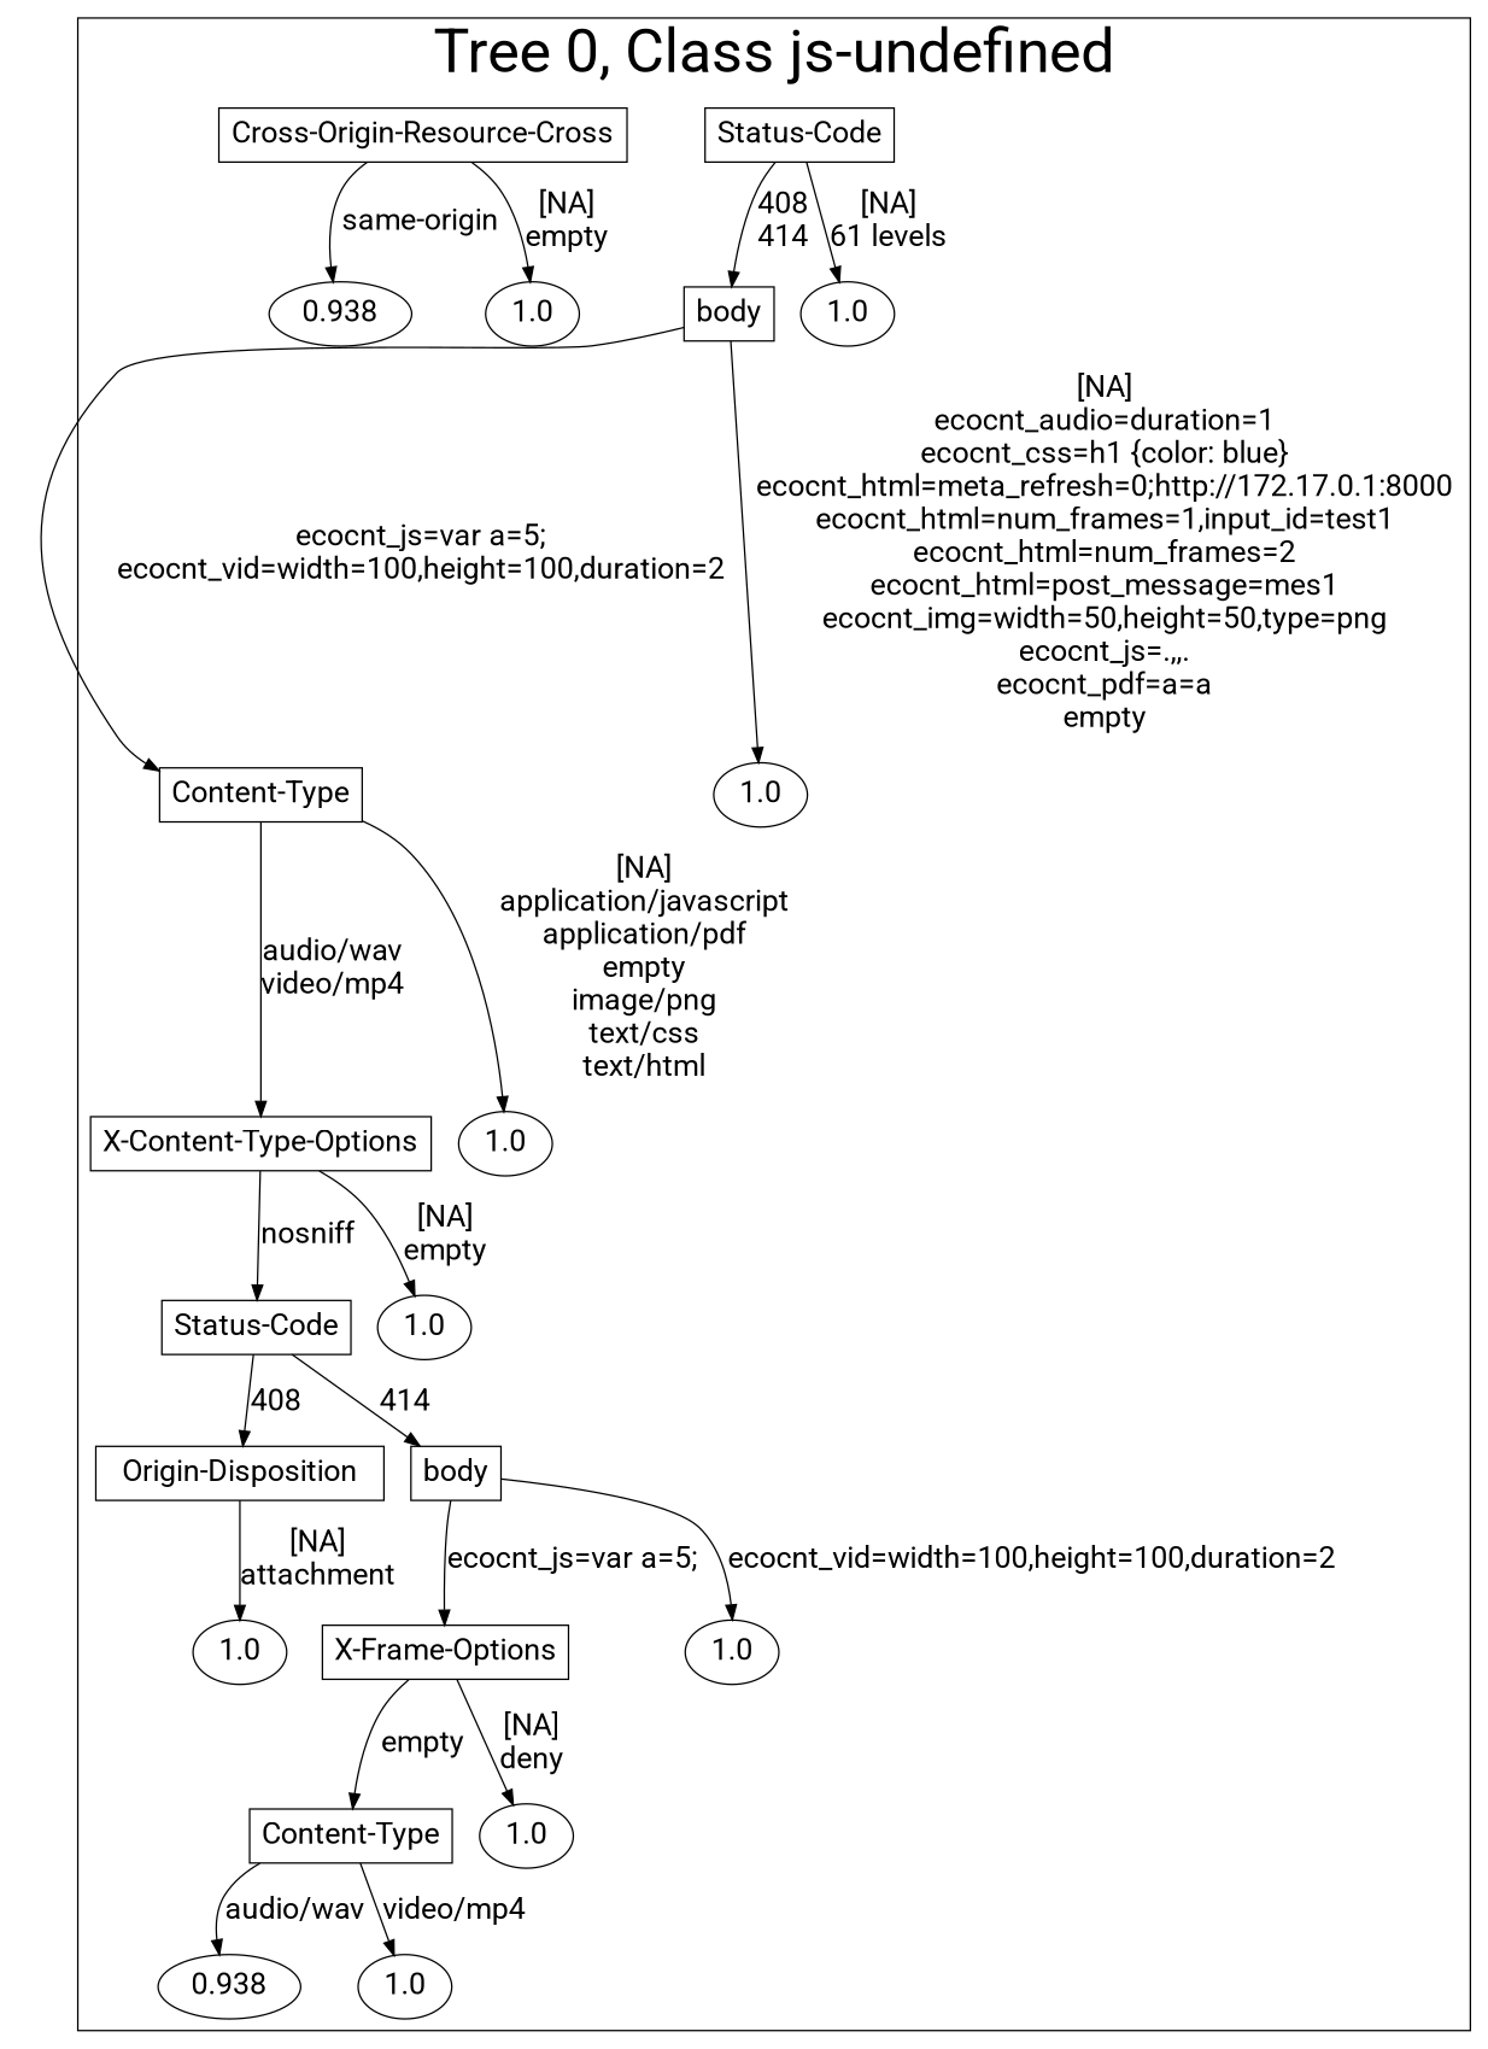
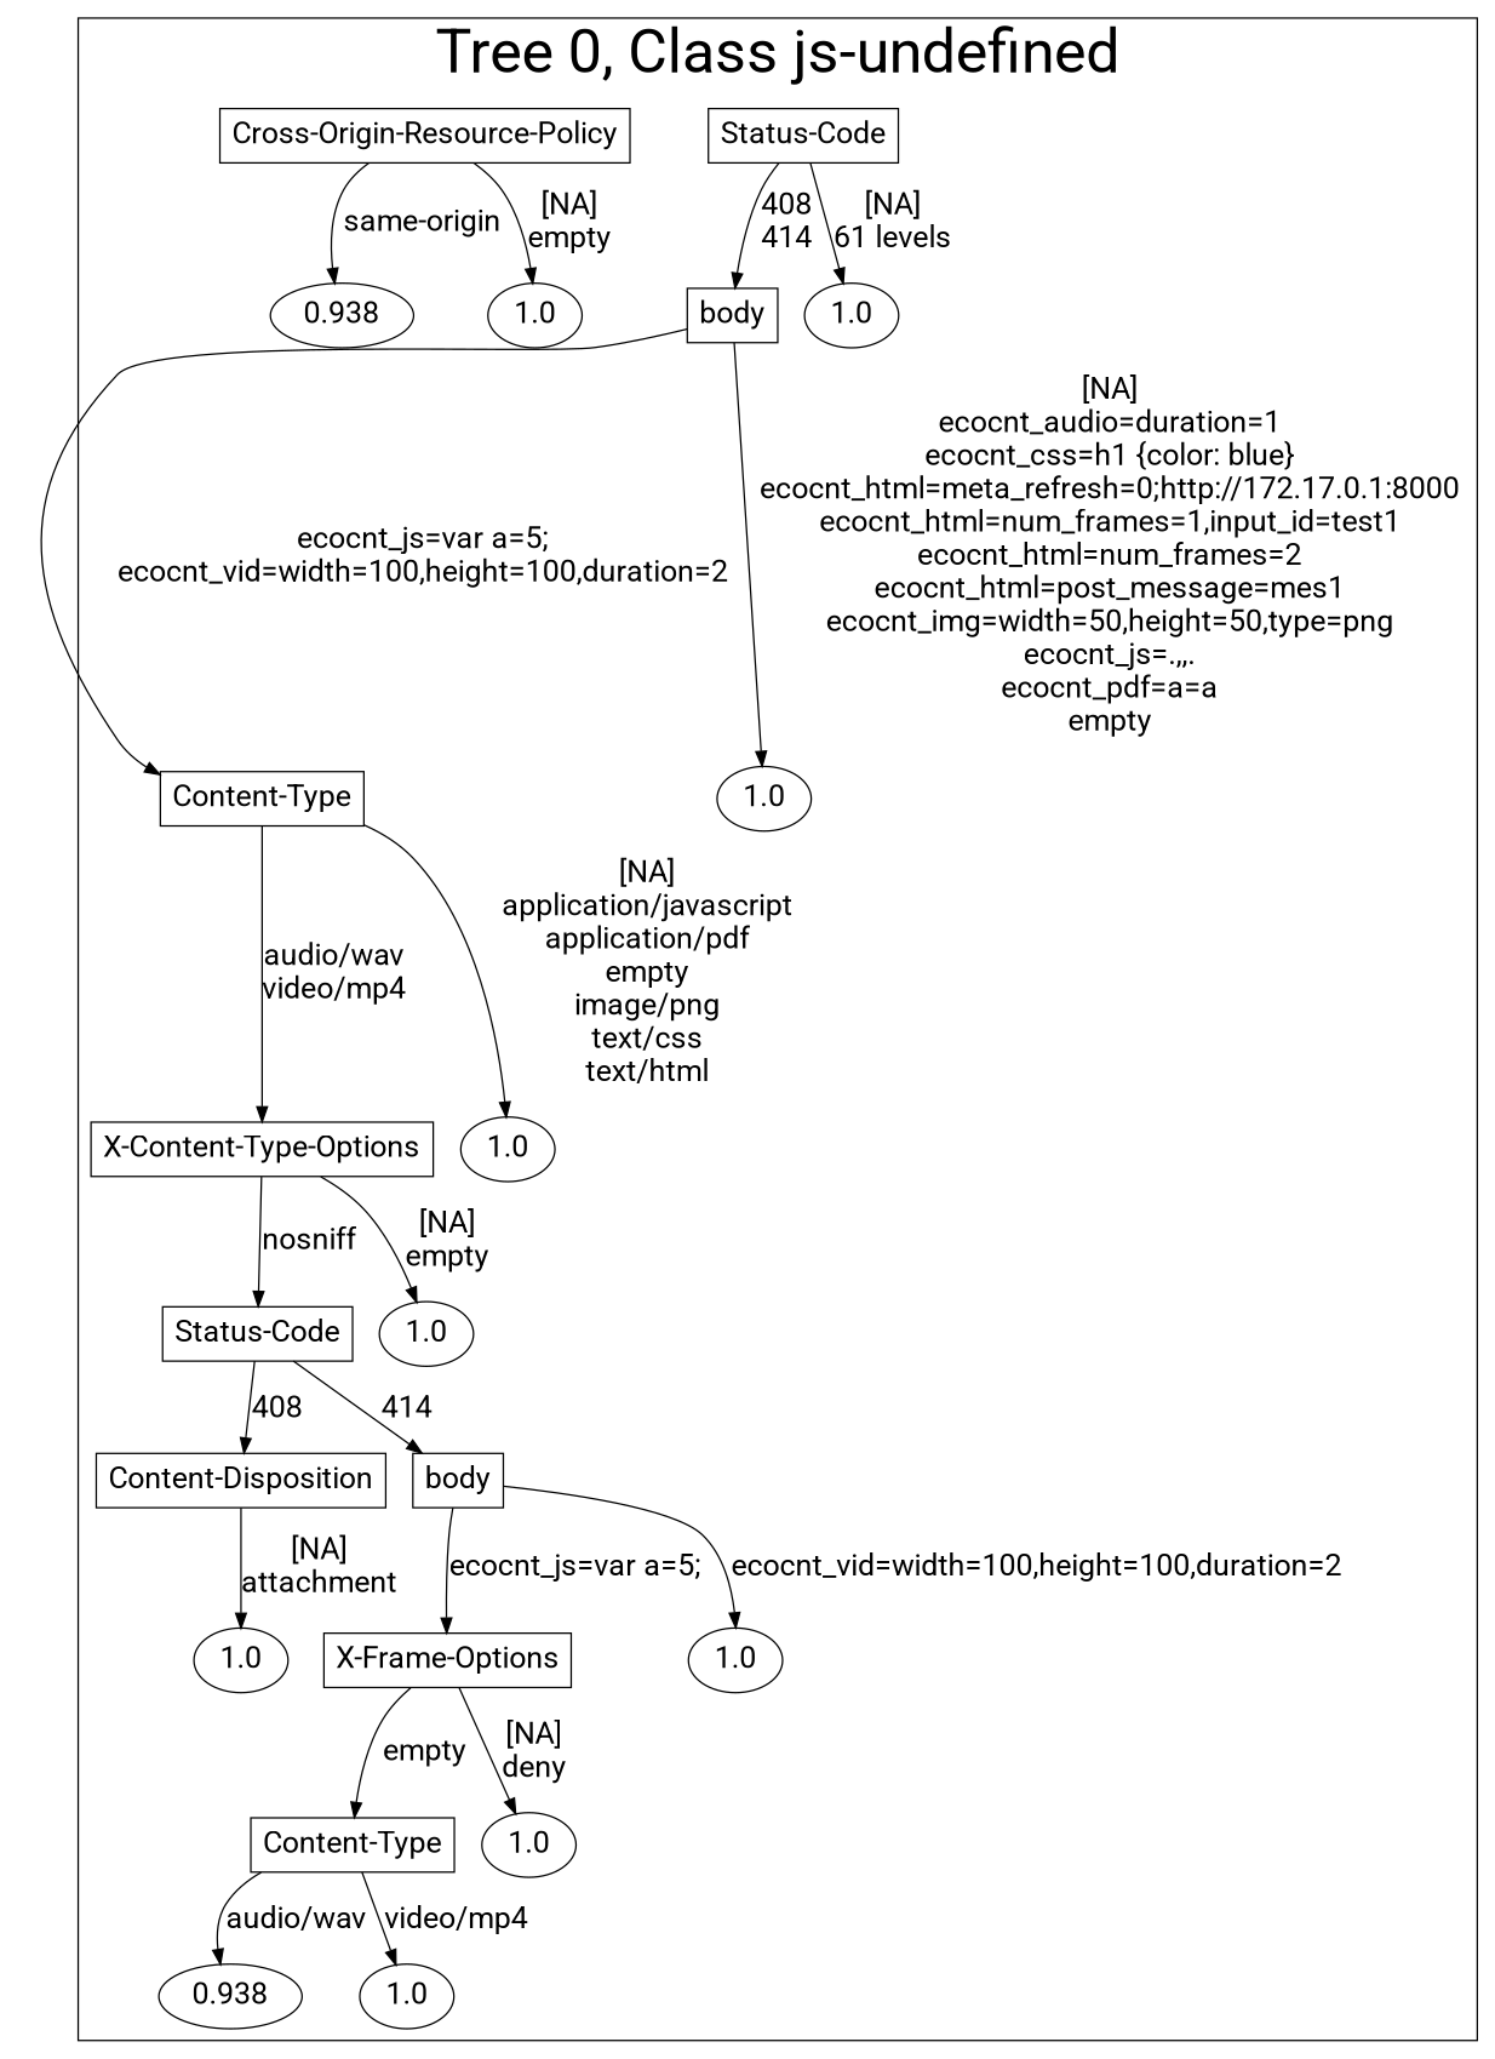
  digraph {
    fontname=Roboto
    node [fontname=Roboto fontsize=20]
    edge [fontname=Roboto fontsize=20]
    n1 [label="Status-Code" shape=box]
    n2 [label=body shape=box]
    n3 [label=1.0]
    n4 [label="Content-Type" shape=box]
    n5 [label=1.0]
    n6 [label="X-Content-Type-Options" shape=box]
    n7 [label=1.0]
    n8 [label="Status-Code" shape=box]
    n9 [label=1.0]
-   n10 [label="Origin-Disposition" shape=box]
+   n10 [label="Content-Disposition" shape=box]
    n11 [label=body shape=box]
-   n12 [label="Cross-Origin-Resource-Cross" shape=box]
+   n12 [label="Cross-Origin-Resource-Policy" shape=box]
    n13 [label=1.0]
    n14 [label="X-Frame-Options" shape=box]
    n15 [label=1.0]
    n16 [label=0.938]
    n17 [label=1.0]
    n18 [label="Content-Type" shape=box]
    n19 [label=1.0]
    n20 [label=0.938]
    n21 [label=1.0]
    subgraph cluster_1 {
      fontsize=40
      label="Tree 0, Class js-undefined"
      subgraph sub_2 {
        fontsize=40
        label="Tree 0, Class js-undefined"
        n1
      }
      subgraph sub_3 {
        fontsize=40
        label="Tree 0, Class js-undefined"
        n2
        n3
      }
      subgraph sub_4 {
        fontsize=40
        label="Tree 0, Class js-undefined"
        n4
        n5
      }
      subgraph sub_5 {
        fontsize=40
        label="Tree 0, Class js-undefined"
        n6
        n7
      }
      subgraph sub_6 {
        fontsize=40
        label="Tree 0, Class js-undefined"
        n8
        n9
      }
      subgraph sub_7 {
        fontsize=40
        label="Tree 0, Class js-undefined"
        n10
        n11
      }
      subgraph sub_8 {
        fontsize=40
        label="Tree 0, Class js-undefined"
        n12
        n13
        n14
        n15
      }
      subgraph sub_9 {
        fontsize=40
        label="Tree 0, Class js-undefined"
        n16
        n17
        n18
        n19
      }
      subgraph sub_10 {
        fontsize=40
        label="Tree 0, Class js-undefined"
        n20
        n21
      }
    }
    n1 -> n2 [label="408\n414\n"]
    n1 -> n3 [label="[NA]\n61 levels\n"]
    n2 -> n4 [label="ecocnt_js=var a=5;\necocnt_vid=width=100,height=100,duration=2\n"]
    n2 -> n5 [label="[NA]\necocnt_audio=duration=1\necocnt_css=h1 {color: blue}\necocnt_html=meta_refresh=0;http://172.17.0.1:8000\necocnt_html=num_frames=1,input_id=test1\necocnt_html=num_frames=2\necocnt_html=post_message=mes1\necocnt_img=width=50,height=50,type=png\necocnt_js=.,,.\necocnt_pdf=a=a\nempty\n"]
    n4 -> n6 [label="audio/wav\nvideo/mp4\n"]
    n4 -> n7 [label="[NA]\napplication/javascript\napplication/pdf\nempty\nimage/png\ntext/css\ntext/html\n"]
    n6 -> n8 [label="nosniff\n"]
    n6 -> n9 [label="[NA]\nempty\n"]
    n8 -> n10 [label="408\n"]
    n8 -> n11 [label="414\n"]
    n10 -> n13 [label="[NA]\nattachment\n"]
    n11 -> n14 [label="ecocnt_js=var a=5;\n"]
    n11 -> n15 [label="ecocnt_vid=width=100,height=100,duration=2\n"]
    n12 -> n16 [label="same-origin\n"]
    n12 -> n17 [label="[NA]\nempty\n"]
    n14 -> n18 [label="empty\n"]
    n14 -> n19 [label="[NA]\ndeny\n"]
    n18 -> n20 [label="audio/wav\n"]
    n18 -> n21 [label="video/mp4\n"]
  }
